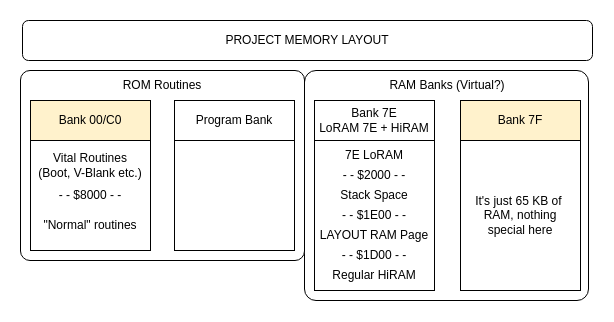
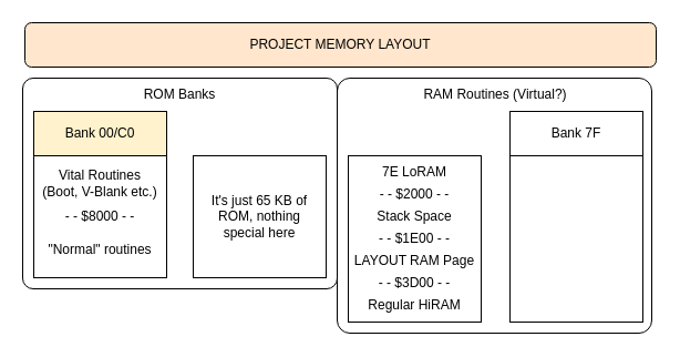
  <mxCell id="0" />
  <mxCell id="1" parent="0" />
  <mxCell id="2" value="" style="rounded=1;whiteSpace=wrap;html=1;arcSize=5;" vertex="1" parent="1"><mxGeometry x="304" y="70" width="284" height="230" as="geometry" /></mxCell>
  <mxCell id="3" value="" style="rounded=1;whiteSpace=wrap;html=1;arcSize=5;" vertex="1" parent="1"><mxGeometry x="20" y="70" width="284" height="190" as="geometry" /></mxCell>
- <mxCell id="4" value="PROJECT MEMORY LAYOUT" style="rounded=1;whiteSpace=wrap;html=1;" vertex="1" parent="1"><mxGeometry x="22" y="20" width="570" height="40" as="geometry" /></mxCell>
+ <mxCell id="4" value="PROJECT MEMORY LAYOUT" style="rounded=1;whiteSpace=wrap;html=1;fillColor=#ffe6cc;" vertex="1" parent="1"><mxGeometry x="22" y="20" width="570" height="40" as="geometry" /></mxCell>
  <mxCell id="5" value="Bank 00/C0" style="rounded=0;whiteSpace=wrap;html=1;fillColor=#fff2cc;" vertex="1" parent="1"><mxGeometry x="30" y="100" width="120" height="40" as="geometry" /></mxCell>
- <mxCell id="6" value="Bank 7E&lt;div&gt;LoRAM 7E + HiRAM&lt;/div&gt;" style="rounded=0;whiteSpace=wrap;html=1;" vertex="1" parent="1"><mxGeometry x="314" y="100" width="120" height="40" as="geometry" /></mxCell>
- <mxCell id="7" value="Bank 7F" style="rounded=0;whiteSpace=wrap;html=1;fillColor=#fff2cc;" vertex="1" parent="1"><mxGeometry x="460" y="100" width="120" height="40" as="geometry" /></mxCell>
- <mxCell id="8" value="Program Bank" style="rounded=0;whiteSpace=wrap;html=1;" vertex="1" parent="1"><mxGeometry x="174" y="100" width="120" height="40" as="geometry" /></mxCell>
- <mxCell id="9" value="ROM Routines" style="text;html=1;align=center;verticalAlign=middle;whiteSpace=wrap;rounded=0;" vertex="1" parent="1"><mxGeometry x="22" y="70" width="280" height="30" as="geometry" /></mxCell>
- <mxCell id="10" value="RAM Banks (Virtual?)" style="text;html=1;align=center;verticalAlign=middle;whiteSpace=wrap;rounded=0;" vertex="1" parent="1"><mxGeometry x="307" y="70" width="280" height="30" as="geometry" /></mxCell>
+ <mxCell id="7" value="Bank 7F" style="rounded=0;whiteSpace=wrap;html=1;" vertex="1" parent="1"><mxGeometry x="460" y="100" width="120" height="40" as="geometry" /></mxCell>
+ <mxCell id="9" value="ROM Banks" style="text;html=1;align=center;verticalAlign=middle;whiteSpace=wrap;rounded=0;" vertex="1" parent="1"><mxGeometry x="22" y="70" width="280" height="30" as="geometry" /></mxCell>
+ <mxCell id="10" value="RAM Routines (Virtual?)" style="text;html=1;align=center;verticalAlign=middle;whiteSpace=wrap;rounded=0;" vertex="1" parent="1"><mxGeometry x="307" y="70" width="280" height="30" as="geometry" /></mxCell>
  <mxCell id="11" value="" style="rounded=0;whiteSpace=wrap;html=1;" vertex="1" parent="1"><mxGeometry x="30" y="140" width="120" height="110" as="geometry" /></mxCell>
  <mxCell id="12" value="- - $8000 - -" style="text;html=1;align=center;verticalAlign=middle;whiteSpace=wrap;rounded=0;" vertex="1" parent="1"><mxGeometry x="45" y="180" width="90" height="30" as="geometry" /></mxCell>
  <mxCell id="13" value="Vital Routines&lt;div&gt;(Boot, V-Blank etc.)&lt;/div&gt;" style="text;html=1;align=center;verticalAlign=middle;whiteSpace=wrap;rounded=0;" vertex="1" parent="1"><mxGeometry x="30" y="140" width="120" height="50" as="geometry" /></mxCell>
  <mxCell id="14" value="&quot;Normal&quot; routines" style="text;html=1;align=center;verticalAlign=middle;whiteSpace=wrap;rounded=0;" vertex="1" parent="1"><mxGeometry x="30" y="200" width="120" height="50" as="geometry" /></mxCell>
  <mxCell id="15" value="" style="rounded=0;whiteSpace=wrap;html=1;" vertex="1" parent="1"><mxGeometry x="174" y="140" width="120" height="110" as="geometry" /></mxCell>
+ <mxCell id="16" value="It's just 65 KB of ROM, nothing&lt;div&gt;special here&lt;/div&gt;" style="text;html=1;align=center;verticalAlign=middle;whiteSpace=wrap;rounded=0;" vertex="1" parent="1"><mxGeometry x="174" y="140" width="120" height="110" as="geometry" /></mxCell>
  <mxCell id="17" value="" style="rounded=0;whiteSpace=wrap;html=1;" vertex="1" parent="1"><mxGeometry x="314" y="140" width="120" height="150" as="geometry" /></mxCell>
  <mxCell id="18" value="" style="rounded=0;whiteSpace=wrap;html=1;" vertex="1" parent="1"><mxGeometry x="460" y="140" width="120" height="150" as="geometry" /></mxCell>
  <mxCell id="19" value="- - $2000 - -" style="text;html=1;align=center;verticalAlign=middle;whiteSpace=wrap;rounded=0;" vertex="1" parent="1"><mxGeometry x="316" y="160" width="116" height="30" as="geometry" /></mxCell>
  <mxCell id="20" value="7E LoRAM" style="text;html=1;align=center;verticalAlign=middle;whiteSpace=wrap;rounded=0;" vertex="1" parent="1"><mxGeometry x="316" y="140" width="116" height="30" as="geometry" /></mxCell>
  <mxCell id="21" value="Stack Space" style="text;html=1;align=center;verticalAlign=middle;whiteSpace=wrap;rounded=0;" vertex="1" parent="1"><mxGeometry x="316" y="180" width="116" height="30" as="geometry" /></mxCell>
  <mxCell id="22" value="- - $1E00 - -" style="text;html=1;align=center;verticalAlign=middle;whiteSpace=wrap;rounded=0;" vertex="1" parent="1"><mxGeometry x="316" y="200" width="116" height="30" as="geometry" /></mxCell>
  <mxCell id="23" value="LAYOUT RAM Page" style="text;html=1;align=center;verticalAlign=middle;whiteSpace=wrap;rounded=0;" vertex="1" parent="1"><mxGeometry x="316" y="220" width="116" height="30" as="geometry" /></mxCell>
- <mxCell id="24" value="- - $1D00 - -" style="text;html=1;align=center;verticalAlign=middle;whiteSpace=wrap;rounded=0;" vertex="1" parent="1"><mxGeometry x="316" y="240" width="116" height="30" as="geometry" /></mxCell>
+ <mxCell id="24" value="- - $3D00 - -" style="text;html=1;align=center;verticalAlign=middle;whiteSpace=wrap;rounded=0;" vertex="1" parent="1"><mxGeometry x="316" y="240" width="116" height="30" as="geometry" /></mxCell>
  <mxCell id="25" value="Regular HiRAM" style="text;html=1;align=center;verticalAlign=middle;whiteSpace=wrap;rounded=0;" vertex="1" parent="1"><mxGeometry x="316" y="260" width="116" height="30" as="geometry" /></mxCell>
- <mxCell id="26" value="It's just 65 KB of&amp;nbsp;&lt;div&gt;RAM, nothing&lt;/div&gt;&lt;div&gt;special here&lt;/div&gt;" style="text;html=1;align=center;verticalAlign=middle;whiteSpace=wrap;rounded=0;" vertex="1" parent="1"><mxGeometry x="460" y="140" width="120" height="150" as="geometry" /></mxCell>
